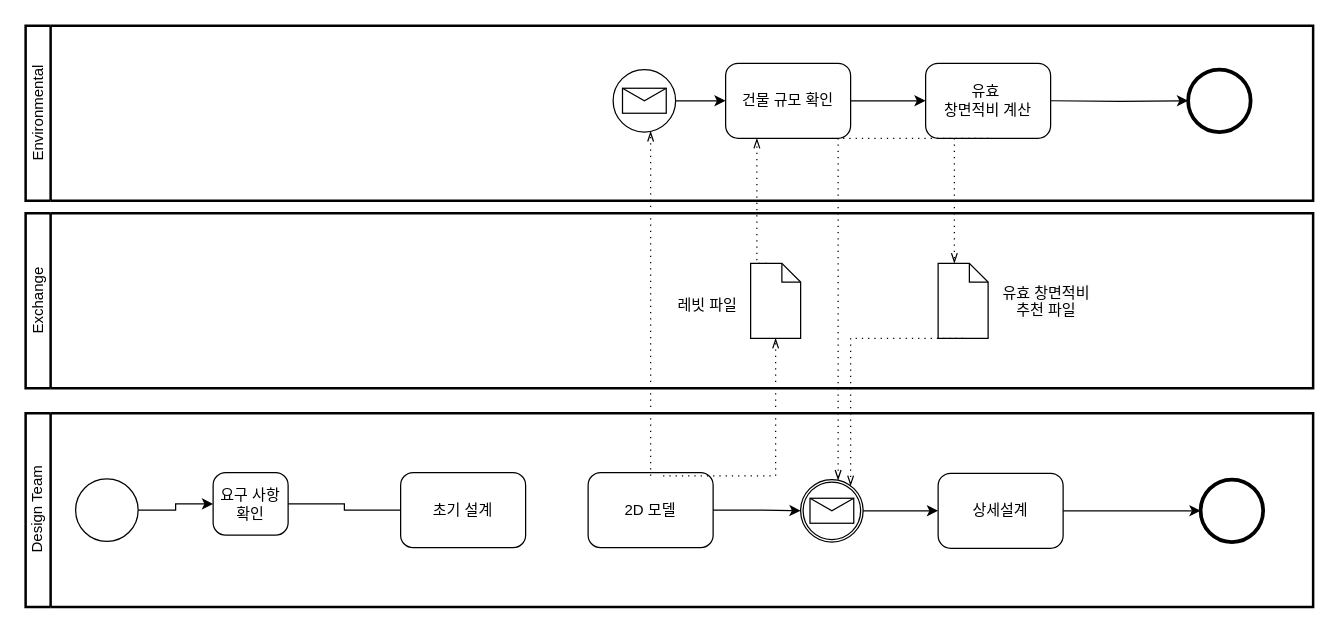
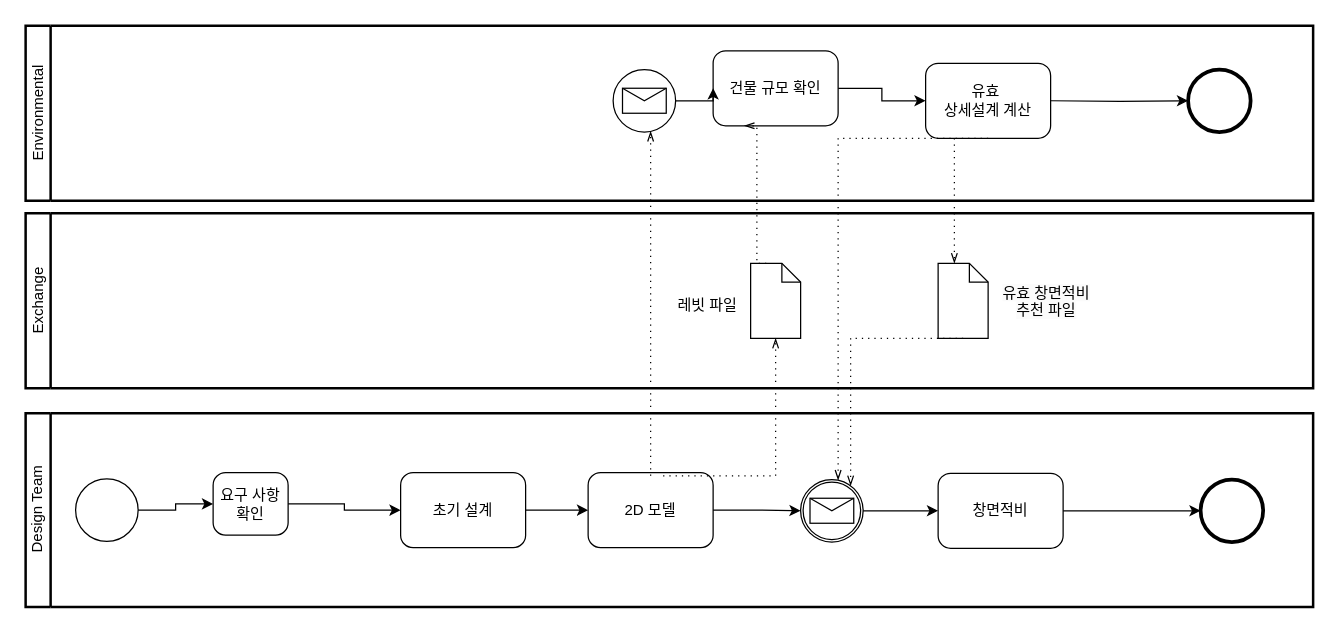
  <mxCell id="0" />
  <mxCell id="1" parent="0" />
  <mxCell id="2" value="Environmental" style="swimlane;html=1;startSize=20;fontStyle=0;collapsible=0;horizontal=0;swimlaneLine=1;swimlaneFillColor=#ffffff;strokeWidth=2;whiteSpace=wrap;" parent="1" vertex="1"><mxGeometry x="20" y="20" width="1030" height="140" as="geometry" /></mxCell>
  <mxCell id="3" style="edgeStyle=orthogonalEdgeStyle;rounded=0;orthogonalLoop=1;jettySize=auto;html=1;exitX=1;exitY=0.5;exitDx=0;exitDy=0;exitPerimeter=0;" edge="1" parent="2" source="4" target="5"><mxGeometry relative="1" as="geometry" /></mxCell>
- <mxCell id="4" value="건물 규모 확인" style="points=[[0.25,0,0],[0.5,0,0],[0.75,0,0],[1,0.25,0],[1,0.5,0],[1,0.75,0],[0.75,1,0],[0.5,1,0],[0.25,1,0],[0,0.75,0],[0,0.5,0],[0,0.25,0]];shape=mxgraph.bpmn.task;whiteSpace=wrap;rectStyle=rounded;size=10;html=1;container=1;expand=0;collapsible=0;taskMarker=abstract;" vertex="1" parent="2"><mxGeometry x="560" y="30" width="100" height="60" as="geometry" /></mxCell>
- <mxCell id="5" value="유효&amp;nbsp;&lt;div&gt;창면적비 계산&lt;/div&gt;" style="points=[[0.25,0,0],[0.5,0,0],[0.75,0,0],[1,0.25,0],[1,0.5,0],[1,0.75,0],[0.75,1,0],[0.5,1,0],[0.25,1,0],[0,0.75,0],[0,0.5,0],[0,0.25,0]];shape=mxgraph.bpmn.task;whiteSpace=wrap;rectStyle=rounded;size=10;html=1;container=1;expand=0;collapsible=0;taskMarker=abstract;" vertex="1" parent="2"><mxGeometry x="720" y="30" width="100" height="60" as="geometry" /></mxCell>
+ <mxCell id="4" value="건물 규모 확인" style="points=[[0.25,0,0],[0.5,0,0],[0.75,0,0],[1,0.25,0],[1,0.5,0],[1,0.75,0],[0.75,1,0],[0.5,1,0],[0.25,1,0],[0,0.75,0],[0,0.5,0],[0,0.25,0]];shape=mxgraph.bpmn.task;whiteSpace=wrap;rectStyle=rounded;size=10;html=1;container=1;expand=0;collapsible=0;taskMarker=abstract;" vertex="1" parent="2"><mxGeometry x="550" y="20" width="100" height="60" as="geometry" /></mxCell>
+ <mxCell id="5" value="유효&amp;nbsp;&lt;div&gt;상세설계 계산&lt;/div&gt;" style="points=[[0.25,0,0],[0.5,0,0],[0.75,0,0],[1,0.25,0],[1,0.5,0],[1,0.75,0],[0.75,1,0],[0.5,1,0],[0.25,1,0],[0,0.75,0],[0,0.5,0],[0,0.25,0]];shape=mxgraph.bpmn.task;whiteSpace=wrap;rectStyle=rounded;size=10;html=1;container=1;expand=0;collapsible=0;taskMarker=abstract;" vertex="1" parent="2"><mxGeometry x="720" y="30" width="100" height="60" as="geometry" /></mxCell>
  <mxCell id="6" value="" style="points=[[0.145,0.145,0],[0.5,0,0],[0.855,0.145,0],[1,0.5,0],[0.855,0.855,0],[0.5,1,0],[0.145,0.855,0],[0,0.5,0]];shape=mxgraph.bpmn.event;html=1;verticalLabelPosition=bottom;labelBackgroundColor=#ffffff;verticalAlign=top;align=center;perimeter=ellipsePerimeter;outlineConnect=0;aspect=fixed;outline=end;symbol=terminate2;" vertex="1" parent="2"><mxGeometry x="930" y="35" width="50" height="50" as="geometry" /></mxCell>
  <mxCell id="7" style="edgeStyle=orthogonalEdgeStyle;rounded=0;orthogonalLoop=1;jettySize=auto;html=1;exitX=1;exitY=0.5;exitDx=0;exitDy=0;exitPerimeter=0;entryX=0;entryY=0.5;entryDx=0;entryDy=0;entryPerimeter=0;" edge="1" parent="2" target="6"><mxGeometry relative="1" as="geometry"><mxPoint x="820" y="60" as="sourcePoint" /></mxGeometry></mxCell>
  <mxCell id="8" value="" style="points=[[0.145,0.145,0],[0.5,0,0],[0.855,0.145,0],[1,0.5,0],[0.855,0.855,0],[0.5,1,0],[0.145,0.855,0],[0,0.5,0]];shape=mxgraph.bpmn.event;html=1;verticalLabelPosition=bottom;labelBackgroundColor=#ffffff;verticalAlign=top;align=center;perimeter=ellipsePerimeter;outlineConnect=0;aspect=fixed;outline=standard;symbol=message;" vertex="1" parent="2"><mxGeometry x="470" y="35" width="50" height="50" as="geometry" /></mxCell>
  <mxCell id="9" style="edgeStyle=orthogonalEdgeStyle;rounded=0;orthogonalLoop=1;jettySize=auto;html=1;exitX=1;exitY=0.5;exitDx=0;exitDy=0;exitPerimeter=0;entryX=0;entryY=0.5;entryDx=0;entryDy=0;entryPerimeter=0;" edge="1" parent="2" source="8" target="4"><mxGeometry relative="1" as="geometry" /></mxCell>
  <mxCell id="10" value="Exchange" style="swimlane;html=1;startSize=20;fontStyle=0;collapsible=0;horizontal=0;swimlaneLine=1;swimlaneFillColor=#ffffff;strokeWidth=2;whiteSpace=wrap;" parent="1" vertex="1"><mxGeometry x="20" y="170" width="1030" height="140" as="geometry" /></mxCell>
  <mxCell id="11" value="" style="shape=mxgraph.bpmn.data;labelPosition=center;verticalLabelPosition=bottom;align=center;verticalAlign=top;size=15;html=1;" parent="10" vertex="1"><mxGeometry x="580" y="40" width="40" height="60" as="geometry" /></mxCell>
  <mxCell id="12" value="" style="shape=mxgraph.bpmn.data;labelPosition=center;verticalLabelPosition=bottom;align=center;verticalAlign=top;size=15;html=1;" parent="10" vertex="1"><mxGeometry x="730" y="40" width="40" height="60" as="geometry" /></mxCell>
  <mxCell id="13" value="&lt;span style=&quot;color: rgb(0, 0, 0); font-family: Helvetica; font-size: 12px; font-style: normal; font-variant-ligatures: normal; font-variant-caps: normal; font-weight: 400; letter-spacing: normal; orphans: 2; text-align: center; text-indent: 0px; text-transform: none; widows: 2; word-spacing: 0px; -webkit-text-stroke-width: 0px; white-space: normal; background-color: rgb(251, 251, 251); text-decoration-thickness: initial; text-decoration-style: initial; text-decoration-color: initial; display: inline !important; float: none;&quot;&gt;유효 창면적비&lt;/span&gt;&lt;div style=&quot;text-align: center;&quot;&gt;&lt;span style=&quot;color: rgb(0, 0, 0); font-family: Helvetica; font-size: 12px; font-style: normal; font-variant-ligatures: normal; font-variant-caps: normal; font-weight: 400; letter-spacing: normal; orphans: 2; text-indent: 0px; text-transform: none; widows: 2; word-spacing: 0px; -webkit-text-stroke-width: 0px; white-space: normal; background-color: rgb(251, 251, 251); text-decoration-thickness: initial; text-decoration-style: initial; text-decoration-color: initial; float: none; display: inline !important;&quot;&gt;추천 파일&lt;/span&gt;&lt;/div&gt;" style="text;whiteSpace=wrap;html=1;" vertex="1" parent="10"><mxGeometry x="780" y="50" width="110" height="40" as="geometry" /></mxCell>
  <mxCell id="14" value="&lt;div style=&quot;text-align: center;&quot;&gt;&lt;span style=&quot;background-color: initial;&quot;&gt;레빗 파일&lt;/span&gt;&lt;/div&gt;" style="text;whiteSpace=wrap;html=1;" vertex="1" parent="10"><mxGeometry x="520" y="60" width="110" height="40" as="geometry" /></mxCell>
  <mxCell id="15" value="Design Team" style="swimlane;html=1;startSize=20;fontStyle=0;collapsible=0;horizontal=0;swimlaneLine=1;swimlaneFillColor=#ffffff;strokeWidth=2;whiteSpace=wrap;" parent="1" vertex="1"><mxGeometry x="20" y="330" width="1030" height="155" as="geometry" /></mxCell>
  <mxCell id="16" value="" style="points=[[0.145,0.145,0],[0.5,0,0],[0.855,0.145,0],[1,0.5,0],[0.855,0.855,0],[0.5,1,0],[0.145,0.855,0],[0,0.5,0]];shape=mxgraph.bpmn.event;html=1;verticalLabelPosition=bottom;labelBackgroundColor=#ffffff;verticalAlign=top;align=center;perimeter=ellipsePerimeter;outlineConnect=0;aspect=fixed;outline=standard;symbol=general;" parent="15" vertex="1"><mxGeometry x="40" y="52.5" width="50" height="50" as="geometry" /></mxCell>
  <mxCell id="17" value="요구 사항 확인" style="points=[[0.25,0,0],[0.5,0,0],[0.75,0,0],[1,0.25,0],[1,0.5,0],[1,0.75,0],[0.75,1,0],[0.5,1,0],[0.25,1,0],[0,0.75,0],[0,0.5,0],[0,0.25,0]];shape=mxgraph.bpmn.task;whiteSpace=wrap;rectStyle=rounded;size=10;html=1;container=1;expand=0;collapsible=0;taskMarker=abstract;" parent="15" vertex="1"><mxGeometry x="150" y="47.5" width="60" height="50" as="geometry" /></mxCell>
  <mxCell id="18" style="edgeStyle=orthogonalEdgeStyle;rounded=0;orthogonalLoop=1;jettySize=auto;html=1;entryX=0;entryY=0.5;entryDx=0;entryDy=0;entryPerimeter=0;" edge="1" parent="15" source="16" target="17"><mxGeometry relative="1" as="geometry" /></mxCell>
  <mxCell id="19" value="초기 설계" style="points=[[0.25,0,0],[0.5,0,0],[0.75,0,0],[1,0.25,0],[1,0.5,0],[1,0.75,0],[0.75,1,0],[0.5,1,0],[0.25,1,0],[0,0.75,0],[0,0.5,0],[0,0.25,0]];shape=mxgraph.bpmn.task;whiteSpace=wrap;rectStyle=rounded;size=10;html=1;container=1;expand=0;collapsible=0;taskMarker=abstract;" vertex="1" parent="15"><mxGeometry x="300" y="47.5" width="100" height="60" as="geometry" /></mxCell>
- <mxCell id="20" style="edgeStyle=orthogonalEdgeStyle;rounded=0;orthogonalLoop=1;jettySize=auto;html=1;exitX=1;exitY=0.5;exitDx=0;exitDy=0;exitPerimeter=0;entryX=0;entryY=0.5;entryDx=0;entryDy=0;entryPerimeter=0;endArrow=none;" edge="1" parent="15" source="17" target="19"><mxGeometry relative="1" as="geometry" /></mxCell>
+ <mxCell id="20" style="edgeStyle=orthogonalEdgeStyle;rounded=0;orthogonalLoop=1;jettySize=auto;html=1;exitX=1;exitY=0.5;exitDx=0;exitDy=0;exitPerimeter=0;entryX=0;entryY=0.5;entryDx=0;entryDy=0;entryPerimeter=0;" edge="1" parent="15" source="17" target="19"><mxGeometry relative="1" as="geometry" /></mxCell>
  <mxCell id="21" value="2D 모델" style="points=[[0.25,0,0],[0.5,0,0],[0.75,0,0],[1,0.25,0],[1,0.5,0],[1,0.75,0],[0.75,1,0],[0.5,1,0],[0.25,1,0],[0,0.75,0],[0,0.5,0],[0,0.25,0]];shape=mxgraph.bpmn.task;whiteSpace=wrap;rectStyle=rounded;size=10;html=1;container=1;expand=0;collapsible=0;taskMarker=abstract;" vertex="1" parent="15"><mxGeometry x="450" y="47.5" width="100" height="60" as="geometry" /></mxCell>
+ <mxCell id="22" style="edgeStyle=orthogonalEdgeStyle;rounded=0;orthogonalLoop=1;jettySize=auto;html=1;exitX=1;exitY=0.5;exitDx=0;exitDy=0;exitPerimeter=0;entryX=0;entryY=0.5;entryDx=0;entryDy=0;entryPerimeter=0;" edge="1" parent="15" source="19" target="21"><mxGeometry relative="1" as="geometry" /></mxCell>
  <mxCell id="23" value="" style="points=[[0.145,0.145,0],[0.5,0,0],[0.855,0.145,0],[1,0.5,0],[0.855,0.855,0],[0.5,1,0],[0.145,0.855,0],[0,0.5,0]];shape=mxgraph.bpmn.event;html=1;verticalLabelPosition=bottom;labelBackgroundColor=#ffffff;verticalAlign=top;align=center;perimeter=ellipsePerimeter;outlineConnect=0;aspect=fixed;outline=catching;symbol=message;" vertex="1" parent="15"><mxGeometry x="620" y="53" width="50" height="50" as="geometry" /></mxCell>
  <mxCell id="24" style="edgeStyle=orthogonalEdgeStyle;rounded=0;orthogonalLoop=1;jettySize=auto;html=1;exitX=1;exitY=0.5;exitDx=0;exitDy=0;exitPerimeter=0;entryX=0;entryY=0.5;entryDx=0;entryDy=0;entryPerimeter=0;" edge="1" parent="15" source="21" target="23"><mxGeometry relative="1" as="geometry" /></mxCell>
- <mxCell id="25" value="상세설계" style="points=[[0.25,0,0],[0.5,0,0],[0.75,0,0],[1,0.25,0],[1,0.5,0],[1,0.75,0],[0.75,1,0],[0.5,1,0],[0.25,1,0],[0,0.75,0],[0,0.5,0],[0,0.25,0]];shape=mxgraph.bpmn.task;whiteSpace=wrap;rectStyle=rounded;size=10;html=1;container=1;expand=0;collapsible=0;taskMarker=abstract;" vertex="1" parent="15"><mxGeometry x="730" y="48" width="100" height="60" as="geometry" /></mxCell>
+ <mxCell id="25" value="창면적비" style="points=[[0.25,0,0],[0.5,0,0],[0.75,0,0],[1,0.25,0],[1,0.5,0],[1,0.75,0],[0.75,1,0],[0.5,1,0],[0.25,1,0],[0,0.75,0],[0,0.5,0],[0,0.25,0]];shape=mxgraph.bpmn.task;whiteSpace=wrap;rectStyle=rounded;size=10;html=1;container=1;expand=0;collapsible=0;taskMarker=abstract;" vertex="1" parent="15"><mxGeometry x="730" y="48" width="100" height="60" as="geometry" /></mxCell>
  <mxCell id="26" style="edgeStyle=orthogonalEdgeStyle;rounded=0;orthogonalLoop=1;jettySize=auto;html=1;exitX=1;exitY=0.5;exitDx=0;exitDy=0;exitPerimeter=0;entryX=0;entryY=0.5;entryDx=0;entryDy=0;entryPerimeter=0;" edge="1" parent="15" source="23" target="25"><mxGeometry relative="1" as="geometry" /></mxCell>
  <mxCell id="27" value="" style="points=[[0.145,0.145,0],[0.5,0,0],[0.855,0.145,0],[1,0.5,0],[0.855,0.855,0],[0.5,1,0],[0.145,0.855,0],[0,0.5,0]];shape=mxgraph.bpmn.event;html=1;verticalLabelPosition=bottom;labelBackgroundColor=#ffffff;verticalAlign=top;align=center;perimeter=ellipsePerimeter;outlineConnect=0;aspect=fixed;outline=end;symbol=terminate2;" vertex="1" parent="15"><mxGeometry x="940" y="53" width="50" height="50" as="geometry" /></mxCell>
  <mxCell id="28" style="edgeStyle=orthogonalEdgeStyle;rounded=0;orthogonalLoop=1;jettySize=auto;html=1;exitX=1;exitY=0.5;exitDx=0;exitDy=0;exitPerimeter=0;entryX=0;entryY=0.5;entryDx=0;entryDy=0;entryPerimeter=0;" edge="1" parent="15" source="25" target="27"><mxGeometry relative="1" as="geometry" /></mxCell>
  <mxCell id="29" value="" style="edgeStyle=elbowEdgeStyle;fontSize=12;html=1;endFill=0;startFill=0;endSize=6;startSize=6;dashed=1;dashPattern=1 4;endArrow=openThin;startArrow=none;rounded=0;" edge="1" parent="1" target="8"><mxGeometry width="160" relative="1" as="geometry"><mxPoint x="520" y="380" as="sourcePoint" /><mxPoint x="520" y="110" as="targetPoint" /><Array as="points"><mxPoint x="520" y="380" /></Array></mxGeometry></mxCell>
  <mxCell id="30" value="" style="edgeStyle=elbowEdgeStyle;fontSize=12;html=1;endFill=0;startFill=0;endSize=6;startSize=6;dashed=1;dashPattern=1 4;endArrow=openThin;startArrow=none;rounded=0;entryX=0.5;entryY=1;entryDx=0;entryDy=0;entryPerimeter=0;" edge="1" parent="1" target="11"><mxGeometry width="160" relative="1" as="geometry"><mxPoint x="530" y="380" as="sourcePoint" /><mxPoint x="620" y="280" as="targetPoint" /><Array as="points"><mxPoint x="620" y="380" /></Array></mxGeometry></mxCell>
  <mxCell id="31" value="" style="edgeStyle=elbowEdgeStyle;fontSize=12;html=1;endFill=0;startFill=0;endSize=6;startSize=6;dashed=1;dashPattern=1 4;endArrow=openThin;startArrow=none;rounded=0;entryX=0.25;entryY=1;entryDx=0;entryDy=0;entryPerimeter=0;exitX=0;exitY=0;exitDx=12.5;exitDy=0;exitPerimeter=0;" edge="1" parent="1" source="11" target="4"><mxGeometry width="160" relative="1" as="geometry"><mxPoint x="530" y="390" as="sourcePoint" /><mxPoint x="530" y="114" as="targetPoint" /><Array as="points"><mxPoint x="605" y="160" /></Array></mxGeometry></mxCell>
  <mxCell id="32" value="" style="edgeStyle=elbowEdgeStyle;fontSize=12;html=1;endFill=0;startFill=0;endSize=6;startSize=6;dashed=1;dashPattern=1 4;endArrow=openThin;startArrow=none;rounded=0;exitX=0.5;exitY=1;exitDx=0;exitDy=0;exitPerimeter=0;" edge="1" parent="1" source="5" target="23"><mxGeometry width="160" relative="1" as="geometry"><mxPoint x="540" y="400" as="sourcePoint" /><mxPoint x="540" y="124" as="targetPoint" /><Array as="points"><mxPoint x="670" y="250" /></Array></mxGeometry></mxCell>
  <mxCell id="33" value="" style="edgeStyle=elbowEdgeStyle;fontSize=12;html=1;endFill=0;startFill=0;endSize=6;startSize=6;dashed=1;dashPattern=1 4;endArrow=openThin;startArrow=none;rounded=0;entryX=0;entryY=0;entryDx=12.5;entryDy=0;entryPerimeter=0;" edge="1" parent="1" source="5" target="12"><mxGeometry width="160" relative="1" as="geometry"><mxPoint x="550" y="410" as="sourcePoint" /><mxPoint x="550" y="134" as="targetPoint" /><Array as="points" /></mxGeometry></mxCell>
  <mxCell id="34" value="" style="edgeStyle=elbowEdgeStyle;fontSize=12;html=1;endFill=0;startFill=0;endSize=6;startSize=6;dashed=1;dashPattern=1 4;endArrow=openThin;startArrow=none;rounded=0;exitX=0.5;exitY=1;exitDx=0;exitDy=0;exitPerimeter=0;" edge="1" parent="1" source="12" target="23"><mxGeometry width="160" relative="1" as="geometry"><mxPoint x="560" y="420" as="sourcePoint" /><mxPoint x="560" y="144" as="targetPoint" /><Array as="points"><mxPoint x="680" y="340" /><mxPoint x="690" y="340" /></Array></mxGeometry></mxCell>
